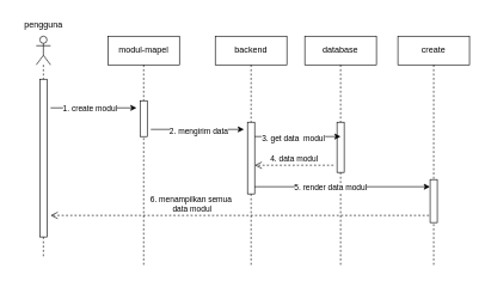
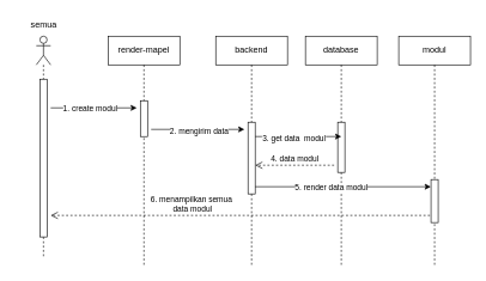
  <mxCell id="0" />
  <mxCell id="1" parent="0" />
  <mxCell id="2" value="" style="shape=umlLifeline;perimeter=lifelinePerimeter;whiteSpace=wrap;html=1;container=1;dropTarget=0;collapsible=0;recursiveResize=0;outlineConnect=0;portConstraint=eastwest;newEdgeStyle={&quot;curved&quot;:0,&quot;rounded&quot;:0};participant=umlActor;" parent="1" vertex="1"><mxGeometry x="50" y="50" width="20" height="310" as="geometry" /></mxCell>
  <mxCell id="3" value="" style="html=1;points=[[0,0,0,0,5],[0,1,0,0,-5],[1,0,0,0,5],[1,1,0,0,-5]];perimeter=orthogonalPerimeter;outlineConnect=0;targetShapes=umlLifeline;portConstraint=eastwest;newEdgeStyle={&quot;curved&quot;:0,&quot;rounded&quot;:0};" parent="2" vertex="1"><mxGeometry x="5" y="60" width="10" height="220" as="geometry" /></mxCell>
- <mxCell id="4" value="modul-mapel" style="shape=umlLifeline;perimeter=lifelinePerimeter;whiteSpace=wrap;html=1;container=1;dropTarget=0;collapsible=0;recursiveResize=0;outlineConnect=0;portConstraint=eastwest;newEdgeStyle={&quot;curved&quot;:0,&quot;rounded&quot;:0};" parent="1" vertex="1"><mxGeometry x="150" y="50" width="100" height="320" as="geometry" /></mxCell>
+ <mxCell id="4" value="render-mapel" style="shape=umlLifeline;perimeter=lifelinePerimeter;whiteSpace=wrap;html=1;container=1;dropTarget=0;collapsible=0;recursiveResize=0;outlineConnect=0;portConstraint=eastwest;newEdgeStyle={&quot;curved&quot;:0,&quot;rounded&quot;:0};" parent="1" vertex="1"><mxGeometry x="150" y="50" width="100" height="320" as="geometry" /></mxCell>
  <mxCell id="5" value="" style="html=1;points=[[0,0,0,0,5],[0,1,0,0,-5],[1,0,0,0,5],[1,1,0,0,-5]];perimeter=orthogonalPerimeter;outlineConnect=0;targetShapes=umlLifeline;portConstraint=eastwest;newEdgeStyle={&quot;curved&quot;:0,&quot;rounded&quot;:0};" parent="4" vertex="1"><mxGeometry x="45" y="90" width="10" height="50" as="geometry" /></mxCell>
  <mxCell id="6" value="backend" style="shape=umlLifeline;perimeter=lifelinePerimeter;whiteSpace=wrap;html=1;container=1;dropTarget=0;collapsible=0;recursiveResize=0;outlineConnect=0;portConstraint=eastwest;newEdgeStyle={&quot;curved&quot;:0,&quot;rounded&quot;:0};" parent="1" vertex="1"><mxGeometry x="300" y="50" width="100" height="320" as="geometry" /></mxCell>
  <mxCell id="7" value="" style="html=1;points=[[0,0,0,0,5],[0,1,0,0,-5],[1,0,0,0,5],[1,1,0,0,-5]];perimeter=orthogonalPerimeter;outlineConnect=0;targetShapes=umlLifeline;portConstraint=eastwest;newEdgeStyle={&quot;curved&quot;:0,&quot;rounded&quot;:0};" parent="6" vertex="1"><mxGeometry x="45" y="120" width="10" height="100" as="geometry" /></mxCell>
  <mxCell id="8" style="edgeStyle=orthogonalEdgeStyle;rounded=0;orthogonalLoop=1;jettySize=auto;html=1;curved=0;entryX=0;entryY=0;entryDx=0;entryDy=5;entryPerimeter=0;" parent="1" edge="1"><mxGeometry relative="1" as="geometry"><mxPoint x="70" y="150" as="sourcePoint" /><mxPoint x="190" y="150" as="targetPoint" /></mxGeometry></mxCell>
  <mxCell id="9" value="1. create modul" style="edgeLabel;html=1;align=center;verticalAlign=middle;resizable=0;points=[];" parent="8" vertex="1" connectable="0"><mxGeometry x="-0.096" y="-1" relative="1" as="geometry"><mxPoint y="-1" as="offset" /></mxGeometry></mxCell>
  <mxCell id="10" style="edgeStyle=orthogonalEdgeStyle;rounded=0;orthogonalLoop=1;jettySize=auto;html=1;curved=0;exitX=1;exitY=1;exitDx=0;exitDy=-5;exitPerimeter=0;" parent="1" edge="1"><mxGeometry relative="1" as="geometry"><mxPoint x="210" y="180" as="sourcePoint" /><mxPoint x="340" y="180" as="targetPoint" /></mxGeometry></mxCell>
  <mxCell id="11" value="2. mengirim data" style="edgeLabel;html=1;align=center;verticalAlign=middle;resizable=0;points=[];" parent="10" vertex="1" connectable="0"><mxGeometry x="0.02" y="-2" relative="1" as="geometry"><mxPoint as="offset" /></mxGeometry></mxCell>
  <mxCell id="12" value="6. menampilkan semua&lt;div&gt;&amp;nbsp;data modul&lt;/div&gt;" style="html=1;verticalAlign=bottom;endArrow=open;dashed=1;endSize=8;curved=0;rounded=0;" parent="1" edge="1"><mxGeometry x="0.27" relative="1" as="geometry"><mxPoint x="604.5" y="300" as="sourcePoint" /><mxPoint x="70" y="300" as="targetPoint" /><Array as="points"><mxPoint x="130" y="300" /></Array><mxPoint as="offset" /></mxGeometry></mxCell>
- <mxCell id="13" value="pengguna" style="text;html=1;align=center;verticalAlign=middle;resizable=0;points=[];autosize=1;strokeColor=none;fillColor=none;" parent="1" vertex="1"><mxGeometry x="20" y="20" width="80" height="30" as="geometry" /></mxCell>
+ <mxCell id="13" value="semua" style="text;html=1;align=center;verticalAlign=middle;resizable=0;points=[];autosize=1;strokeColor=none;fillColor=none;" parent="1" vertex="1"><mxGeometry x="20" y="20" width="80" height="30" as="geometry" /></mxCell>
  <mxCell id="14" value="database" style="shape=umlLifeline;perimeter=lifelinePerimeter;whiteSpace=wrap;html=1;container=1;dropTarget=0;collapsible=0;recursiveResize=0;outlineConnect=0;portConstraint=eastwest;newEdgeStyle={&quot;curved&quot;:0,&quot;rounded&quot;:0};" vertex="1" parent="1"><mxGeometry x="425" y="50" width="100" height="320" as="geometry" /></mxCell>
  <mxCell id="15" value="" style="html=1;points=[[0,0,0,0,5],[0,1,0,0,-5],[1,0,0,0,5],[1,1,0,0,-5]];perimeter=orthogonalPerimeter;outlineConnect=0;targetShapes=umlLifeline;portConstraint=eastwest;newEdgeStyle={&quot;curved&quot;:0,&quot;rounded&quot;:0};" vertex="1" parent="14"><mxGeometry x="45" y="120" width="10" height="70" as="geometry" /></mxCell>
  <mxCell id="16" style="edgeStyle=orthogonalEdgeStyle;rounded=0;orthogonalLoop=1;jettySize=auto;html=1;curved=0;" edge="1" parent="1"><mxGeometry relative="1" as="geometry"><mxPoint x="355" y="190" as="sourcePoint" /><mxPoint x="475" y="190" as="targetPoint" /></mxGeometry></mxCell>
  <mxCell id="17" value="3. get data&amp;nbsp; modul" style="edgeLabel;html=1;align=center;verticalAlign=middle;resizable=0;points=[];" vertex="1" connectable="0" parent="16"><mxGeometry x="-0.11" y="-1" relative="1" as="geometry"><mxPoint as="offset" /></mxGeometry></mxCell>
  <mxCell id="18" value="4. data modul" style="html=1;verticalAlign=bottom;endArrow=open;dashed=1;endSize=8;curved=0;rounded=0;" edge="1" parent="1"><mxGeometry x="-0.002" relative="1" as="geometry"><mxPoint x="465" y="230" as="sourcePoint" /><mxPoint x="355" y="230" as="targetPoint" /><Array as="points"><mxPoint x="415" y="230" /></Array><mxPoint as="offset" /></mxGeometry></mxCell>
- <mxCell id="19" value="create" style="shape=umlLifeline;perimeter=lifelinePerimeter;whiteSpace=wrap;html=1;container=1;dropTarget=0;collapsible=0;recursiveResize=0;outlineConnect=0;portConstraint=eastwest;newEdgeStyle={&quot;curved&quot;:0,&quot;rounded&quot;:0};" vertex="1" parent="1"><mxGeometry x="555" y="50" width="100" height="320" as="geometry" /></mxCell>
+ <mxCell id="19" value="modul" style="shape=umlLifeline;perimeter=lifelinePerimeter;whiteSpace=wrap;html=1;container=1;dropTarget=0;collapsible=0;recursiveResize=0;outlineConnect=0;portConstraint=eastwest;newEdgeStyle={&quot;curved&quot;:0,&quot;rounded&quot;:0};" vertex="1" parent="1"><mxGeometry x="555" y="50" width="100" height="320" as="geometry" /></mxCell>
  <mxCell id="20" value="" style="html=1;points=[[0,0,0,0,5],[0,1,0,0,-5],[1,0,0,0,5],[1,1,0,0,-5]];perimeter=orthogonalPerimeter;outlineConnect=0;targetShapes=umlLifeline;portConstraint=eastwest;newEdgeStyle={&quot;curved&quot;:0,&quot;rounded&quot;:0};" vertex="1" parent="19"><mxGeometry x="45" y="200" width="10" height="60" as="geometry" /></mxCell>
  <mxCell id="21" value="" style="endArrow=classic;html=1;rounded=0;" edge="1" parent="1"><mxGeometry width="50" height="50" relative="1" as="geometry"><mxPoint x="355" y="260" as="sourcePoint" /><mxPoint x="599.75" y="260" as="targetPoint" /></mxGeometry></mxCell>
  <mxCell id="22" value="5. render data modul" style="edgeLabel;html=1;align=center;verticalAlign=middle;resizable=0;points=[];" vertex="1" connectable="0" parent="21"><mxGeometry x="-0.146" y="-1" relative="1" as="geometry"><mxPoint as="offset" /></mxGeometry></mxCell>
